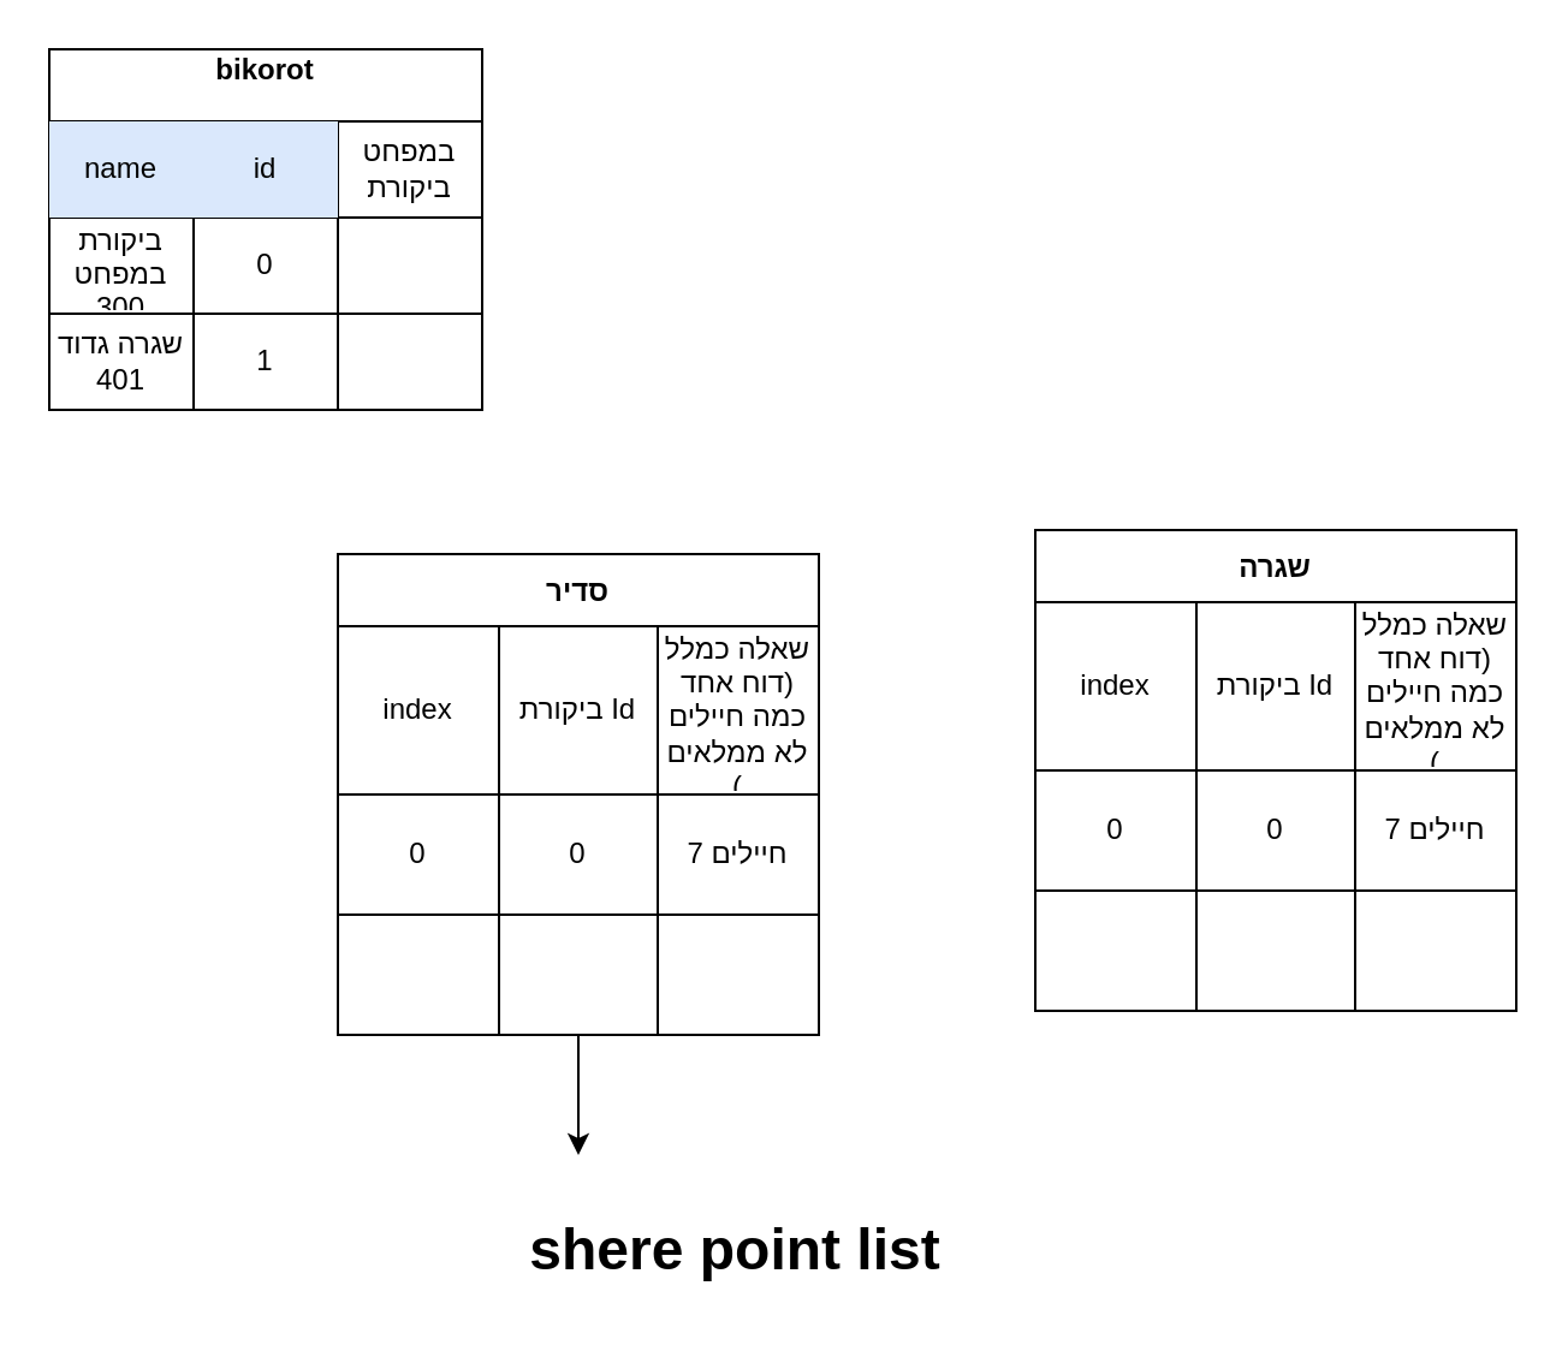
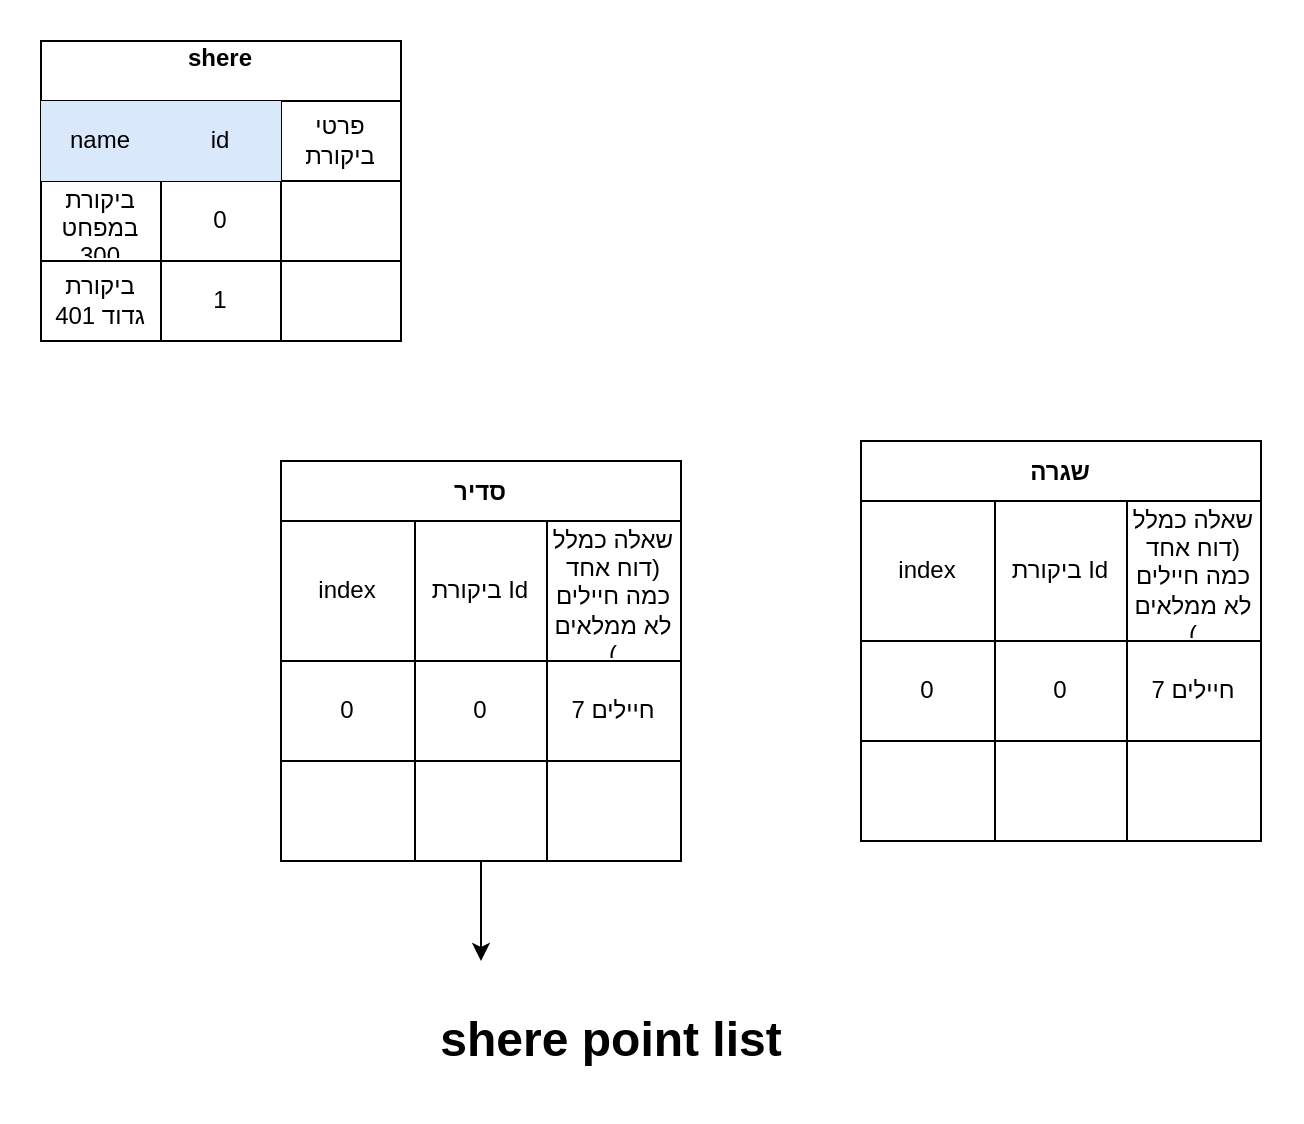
  <mxCell id="0" />
  <mxCell id="1" parent="0" />
- <mxCell id="2" value="bikorot&#10;" style="shape=table;startSize=30;container=1;collapsible=0;childLayout=tableLayout;fontStyle=1;align=center;" vertex="1" parent="1"><mxGeometry x="20" y="20" width="180" height="150" as="geometry" /></mxCell>
+ <mxCell id="2" value="shere&#10;" style="shape=table;startSize=30;container=1;collapsible=0;childLayout=tableLayout;fontStyle=1;align=center;" vertex="1" parent="1"><mxGeometry x="20" y="20" width="180" height="150" as="geometry" /></mxCell>
  <mxCell id="3" value="" style="shape=tableRow;horizontal=0;startSize=0;swimlaneHead=0;swimlaneBody=0;top=0;left=0;bottom=0;right=0;collapsible=0;dropTarget=0;fillColor=none;points=[[0,0.5],[1,0.5]];portConstraint=eastwest;" vertex="1" parent="2"><mxGeometry y="30" width="180" height="40" as="geometry" /></mxCell>
  <mxCell id="4" value="name" style="shape=partialRectangle;html=1;whiteSpace=wrap;connectable=0;fillColor=#dae8fc;top=0;left=0;bottom=0;right=0;overflow=hidden;strokeColor=#6c8ebf;" vertex="1" parent="3"><mxGeometry width="60" height="40" as="geometry"><mxRectangle width="60" height="40" as="alternateBounds" /></mxGeometry></mxCell>
  <mxCell id="5" value="id" style="shape=partialRectangle;html=1;whiteSpace=wrap;connectable=0;fillColor=#dae8fc;top=0;left=0;bottom=0;right=0;overflow=hidden;strokeColor=#6c8ebf;" vertex="1" parent="3"><mxGeometry x="60" width="60" height="40" as="geometry"><mxRectangle width="60" height="40" as="alternateBounds" /></mxGeometry></mxCell>
- <mxCell id="6" value="במפחט ביקורת" style="shape=partialRectangle;html=1;whiteSpace=wrap;connectable=0;fillColor=none;top=0;left=0;bottom=0;right=0;overflow=hidden;" vertex="1" parent="3"><mxGeometry x="120" width="60" height="40" as="geometry"><mxRectangle width="60" height="40" as="alternateBounds" /></mxGeometry></mxCell>
+ <mxCell id="6" value="פרטי ביקורת" style="shape=partialRectangle;html=1;whiteSpace=wrap;connectable=0;fillColor=none;top=0;left=0;bottom=0;right=0;overflow=hidden;" vertex="1" parent="3"><mxGeometry x="120" width="60" height="40" as="geometry"><mxRectangle width="60" height="40" as="alternateBounds" /></mxGeometry></mxCell>
  <mxCell id="7" value="" style="shape=tableRow;horizontal=0;startSize=0;swimlaneHead=0;swimlaneBody=0;top=0;left=0;bottom=0;right=0;collapsible=0;dropTarget=0;fillColor=none;points=[[0,0.5],[1,0.5]];portConstraint=eastwest;" vertex="1" parent="2"><mxGeometry y="70" width="180" height="40" as="geometry" /></mxCell>
  <mxCell id="8" value="ביקורת במפחט 300" style="shape=partialRectangle;html=1;whiteSpace=wrap;connectable=0;fillColor=none;top=0;left=0;bottom=0;right=0;overflow=hidden;" vertex="1" parent="7"><mxGeometry width="60" height="40" as="geometry"><mxRectangle width="60" height="40" as="alternateBounds" /></mxGeometry></mxCell>
  <mxCell id="9" value="0" style="shape=partialRectangle;html=1;whiteSpace=wrap;connectable=0;fillColor=none;top=0;left=0;bottom=0;right=0;overflow=hidden;" vertex="1" parent="7"><mxGeometry x="60" width="60" height="40" as="geometry"><mxRectangle width="60" height="40" as="alternateBounds" /></mxGeometry></mxCell>
  <mxCell id="10" value="" style="shape=partialRectangle;html=1;whiteSpace=wrap;connectable=0;fillColor=none;top=0;left=0;bottom=0;right=0;overflow=hidden;" vertex="1" parent="7"><mxGeometry x="120" width="60" height="40" as="geometry"><mxRectangle width="60" height="40" as="alternateBounds" /></mxGeometry></mxCell>
  <mxCell id="11" value="" style="shape=tableRow;horizontal=0;startSize=0;swimlaneHead=0;swimlaneBody=0;top=0;left=0;bottom=0;right=0;collapsible=0;dropTarget=0;fillColor=none;points=[[0,0.5],[1,0.5]];portConstraint=eastwest;" vertex="1" parent="2"><mxGeometry y="110" width="180" height="40" as="geometry" /></mxCell>
- <mxCell id="12" value="שגרה גדוד 401" style="shape=partialRectangle;html=1;whiteSpace=wrap;connectable=0;fillColor=none;top=0;left=0;bottom=0;right=0;overflow=hidden;" vertex="1" parent="11"><mxGeometry width="60" height="40" as="geometry"><mxRectangle width="60" height="40" as="alternateBounds" /></mxGeometry></mxCell>
+ <mxCell id="12" value="ביקורת גדוד 401" style="shape=partialRectangle;html=1;whiteSpace=wrap;connectable=0;fillColor=none;top=0;left=0;bottom=0;right=0;overflow=hidden;" vertex="1" parent="11"><mxGeometry width="60" height="40" as="geometry"><mxRectangle width="60" height="40" as="alternateBounds" /></mxGeometry></mxCell>
  <mxCell id="13" value="1" style="shape=partialRectangle;html=1;whiteSpace=wrap;connectable=0;fillColor=none;top=0;left=0;bottom=0;right=0;overflow=hidden;" vertex="1" parent="11"><mxGeometry x="60" width="60" height="40" as="geometry"><mxRectangle width="60" height="40" as="alternateBounds" /></mxGeometry></mxCell>
  <mxCell id="14" value="" style="shape=partialRectangle;html=1;whiteSpace=wrap;connectable=0;fillColor=none;top=0;left=0;bottom=0;right=0;overflow=hidden;" vertex="1" parent="11"><mxGeometry x="120" width="60" height="40" as="geometry"><mxRectangle width="60" height="40" as="alternateBounds" /></mxGeometry></mxCell>
  <mxCell id="15" style="edgeStyle=orthogonalEdgeStyle;rounded=0;orthogonalLoop=1;jettySize=auto;html=1;" edge="1" parent="1" source="16"><mxGeometry relative="1" as="geometry"><mxPoint x="240" y="480" as="targetPoint" /></mxGeometry></mxCell>
  <mxCell id="16" value="סדיר" style="shape=table;startSize=30;container=1;collapsible=0;childLayout=tableLayout;fontStyle=1;align=center;" vertex="1" parent="1"><mxGeometry x="140" y="230" width="200" height="200" as="geometry" /></mxCell>
  <mxCell id="17" value="" style="shape=tableRow;horizontal=0;startSize=0;swimlaneHead=0;swimlaneBody=0;top=0;left=0;bottom=0;right=0;collapsible=0;dropTarget=0;fillColor=none;points=[[0,0.5],[1,0.5]];portConstraint=eastwest;" vertex="1" parent="16"><mxGeometry y="30" width="200" height="70" as="geometry" /></mxCell>
  <mxCell id="18" value="index" style="shape=partialRectangle;html=1;whiteSpace=wrap;connectable=0;fillColor=none;top=0;left=0;bottom=0;right=0;overflow=hidden;" vertex="1" parent="17"><mxGeometry width="67" height="70" as="geometry"><mxRectangle width="67" height="70" as="alternateBounds" /></mxGeometry></mxCell>
  <mxCell id="19" value="ביקורת Id" style="shape=partialRectangle;html=1;whiteSpace=wrap;connectable=0;fillColor=none;top=0;left=0;bottom=0;right=0;overflow=hidden;" vertex="1" parent="17"><mxGeometry x="67" width="66" height="70" as="geometry"><mxRectangle width="66" height="70" as="alternateBounds" /></mxGeometry></mxCell>
  <mxCell id="20" value="שאלה כמלל (דוח אחד כמה חיילים לא ממלאים )" style="shape=partialRectangle;html=1;whiteSpace=wrap;connectable=0;fillColor=none;top=0;left=0;bottom=0;right=0;overflow=hidden;" vertex="1" parent="17"><mxGeometry x="133" width="67" height="70" as="geometry"><mxRectangle width="67" height="70" as="alternateBounds" /></mxGeometry></mxCell>
  <mxCell id="21" value="" style="shape=tableRow;horizontal=0;startSize=0;swimlaneHead=0;swimlaneBody=0;top=0;left=0;bottom=0;right=0;collapsible=0;dropTarget=0;fillColor=none;points=[[0,0.5],[1,0.5]];portConstraint=eastwest;" vertex="1" parent="16"><mxGeometry y="100" width="200" height="50" as="geometry" /></mxCell>
  <mxCell id="22" value="0" style="shape=partialRectangle;html=1;whiteSpace=wrap;connectable=0;fillColor=none;top=0;left=0;bottom=0;right=0;overflow=hidden;" vertex="1" parent="21"><mxGeometry width="67" height="50" as="geometry"><mxRectangle width="67" height="50" as="alternateBounds" /></mxGeometry></mxCell>
  <mxCell id="23" value="0" style="shape=partialRectangle;html=1;whiteSpace=wrap;connectable=0;fillColor=none;top=0;left=0;bottom=0;right=0;overflow=hidden;" vertex="1" parent="21"><mxGeometry x="67" width="66" height="50" as="geometry"><mxRectangle width="66" height="50" as="alternateBounds" /></mxGeometry></mxCell>
  <mxCell id="24" value="7 חיילים" style="shape=partialRectangle;html=1;whiteSpace=wrap;connectable=0;fillColor=none;top=0;left=0;bottom=0;right=0;overflow=hidden;" vertex="1" parent="21"><mxGeometry x="133" width="67" height="50" as="geometry"><mxRectangle width="67" height="50" as="alternateBounds" /></mxGeometry></mxCell>
  <mxCell id="25" value="" style="shape=tableRow;horizontal=0;startSize=0;swimlaneHead=0;swimlaneBody=0;top=0;left=0;bottom=0;right=0;collapsible=0;dropTarget=0;fillColor=none;points=[[0,0.5],[1,0.5]];portConstraint=eastwest;" vertex="1" parent="16"><mxGeometry y="150" width="200" height="50" as="geometry" /></mxCell>
  <mxCell id="26" value="" style="shape=partialRectangle;html=1;whiteSpace=wrap;connectable=0;fillColor=none;top=0;left=0;bottom=0;right=0;overflow=hidden;" vertex="1" parent="25"><mxGeometry width="67" height="50" as="geometry"><mxRectangle width="67" height="50" as="alternateBounds" /></mxGeometry></mxCell>
  <mxCell id="27" value="" style="shape=partialRectangle;html=1;whiteSpace=wrap;connectable=0;fillColor=none;top=0;left=0;bottom=0;right=0;overflow=hidden;" vertex="1" parent="25"><mxGeometry x="67" width="66" height="50" as="geometry"><mxRectangle width="66" height="50" as="alternateBounds" /></mxGeometry></mxCell>
  <mxCell id="28" value="" style="shape=partialRectangle;html=1;whiteSpace=wrap;connectable=0;fillColor=none;top=0;left=0;bottom=0;right=0;overflow=hidden;" vertex="1" parent="25"><mxGeometry x="133" width="67" height="50" as="geometry"><mxRectangle width="67" height="50" as="alternateBounds" /></mxGeometry></mxCell>
  <mxCell id="29" value="שגרה" style="shape=table;startSize=30;container=1;collapsible=0;childLayout=tableLayout;fontStyle=1;align=center;" vertex="1" parent="1"><mxGeometry x="430" y="220" width="200" height="200" as="geometry" /></mxCell>
  <mxCell id="30" value="" style="shape=tableRow;horizontal=0;startSize=0;swimlaneHead=0;swimlaneBody=0;top=0;left=0;bottom=0;right=0;collapsible=0;dropTarget=0;fillColor=none;points=[[0,0.5],[1,0.5]];portConstraint=eastwest;" vertex="1" parent="29"><mxGeometry y="30" width="200" height="70" as="geometry" /></mxCell>
  <mxCell id="31" value="index" style="shape=partialRectangle;html=1;whiteSpace=wrap;connectable=0;fillColor=none;top=0;left=0;bottom=0;right=0;overflow=hidden;" vertex="1" parent="30"><mxGeometry width="67" height="70" as="geometry"><mxRectangle width="67" height="70" as="alternateBounds" /></mxGeometry></mxCell>
  <mxCell id="32" value="ביקורת Id" style="shape=partialRectangle;html=1;whiteSpace=wrap;connectable=0;fillColor=none;top=0;left=0;bottom=0;right=0;overflow=hidden;" vertex="1" parent="30"><mxGeometry x="67" width="66" height="70" as="geometry"><mxRectangle width="66" height="70" as="alternateBounds" /></mxGeometry></mxCell>
  <mxCell id="33" value="שאלה כמלל (דוח אחד כמה חיילים לא ממלאים )" style="shape=partialRectangle;html=1;whiteSpace=wrap;connectable=0;fillColor=none;top=0;left=0;bottom=0;right=0;overflow=hidden;" vertex="1" parent="30"><mxGeometry x="133" width="67" height="70" as="geometry"><mxRectangle width="67" height="70" as="alternateBounds" /></mxGeometry></mxCell>
  <mxCell id="34" value="" style="shape=tableRow;horizontal=0;startSize=0;swimlaneHead=0;swimlaneBody=0;top=0;left=0;bottom=0;right=0;collapsible=0;dropTarget=0;fillColor=none;points=[[0,0.5],[1,0.5]];portConstraint=eastwest;" vertex="1" parent="29"><mxGeometry y="100" width="200" height="50" as="geometry" /></mxCell>
  <mxCell id="35" value="0" style="shape=partialRectangle;html=1;whiteSpace=wrap;connectable=0;fillColor=none;top=0;left=0;bottom=0;right=0;overflow=hidden;" vertex="1" parent="34"><mxGeometry width="67" height="50" as="geometry"><mxRectangle width="67" height="50" as="alternateBounds" /></mxGeometry></mxCell>
  <mxCell id="36" value="0" style="shape=partialRectangle;html=1;whiteSpace=wrap;connectable=0;fillColor=none;top=0;left=0;bottom=0;right=0;overflow=hidden;" vertex="1" parent="34"><mxGeometry x="67" width="66" height="50" as="geometry"><mxRectangle width="66" height="50" as="alternateBounds" /></mxGeometry></mxCell>
  <mxCell id="37" value="7 חיילים" style="shape=partialRectangle;html=1;whiteSpace=wrap;connectable=0;fillColor=none;top=0;left=0;bottom=0;right=0;overflow=hidden;" vertex="1" parent="34"><mxGeometry x="133" width="67" height="50" as="geometry"><mxRectangle width="67" height="50" as="alternateBounds" /></mxGeometry></mxCell>
  <mxCell id="38" value="" style="shape=tableRow;horizontal=0;startSize=0;swimlaneHead=0;swimlaneBody=0;top=0;left=0;bottom=0;right=0;collapsible=0;dropTarget=0;fillColor=none;points=[[0,0.5],[1,0.5]];portConstraint=eastwest;" vertex="1" parent="29"><mxGeometry y="150" width="200" height="50" as="geometry" /></mxCell>
  <mxCell id="39" value="" style="shape=partialRectangle;html=1;whiteSpace=wrap;connectable=0;fillColor=none;top=0;left=0;bottom=0;right=0;overflow=hidden;" vertex="1" parent="38"><mxGeometry width="67" height="50" as="geometry"><mxRectangle width="67" height="50" as="alternateBounds" /></mxGeometry></mxCell>
  <mxCell id="40" value="" style="shape=partialRectangle;html=1;whiteSpace=wrap;connectable=0;fillColor=none;top=0;left=0;bottom=0;right=0;overflow=hidden;" vertex="1" parent="38"><mxGeometry x="67" width="66" height="50" as="geometry"><mxRectangle width="66" height="50" as="alternateBounds" /></mxGeometry></mxCell>
  <mxCell id="41" value="" style="shape=partialRectangle;html=1;whiteSpace=wrap;connectable=0;fillColor=none;top=0;left=0;bottom=0;right=0;overflow=hidden;" vertex="1" parent="38"><mxGeometry x="133" width="67" height="50" as="geometry"><mxRectangle width="67" height="50" as="alternateBounds" /></mxGeometry></mxCell>
  <mxCell id="42" value="shere point list" style="text;strokeColor=none;fillColor=none;html=1;fontSize=24;fontStyle=1;verticalAlign=middle;align=center;" vertex="1" parent="1"><mxGeometry x="255" y="500" width="100" height="40" as="geometry" /></mxCell>
